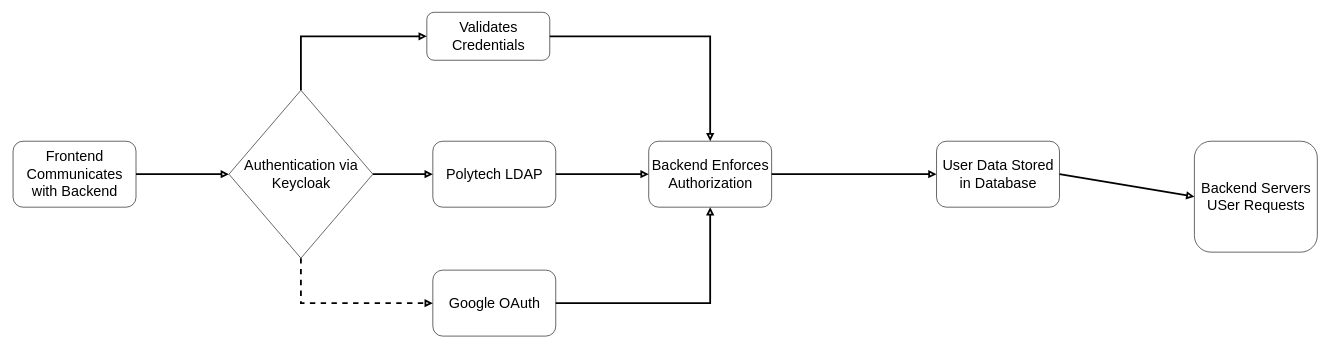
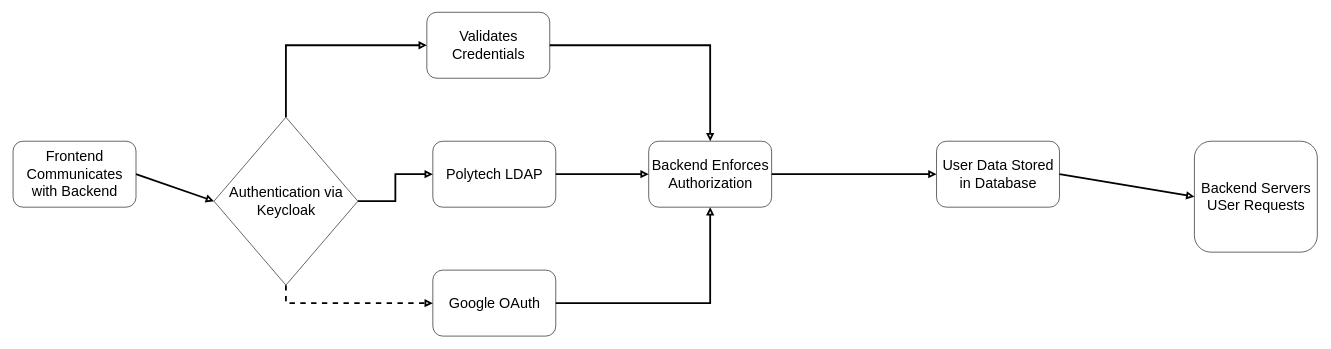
  <mxCell id="0" />
  <mxCell id="1" parent="0" />
  <mxCell id="2" value="&lt;font style=&quot;font-size: 24px;&quot;&gt;Frontend Communicates with Backend&lt;/font&gt;" style="rounded=1;whiteSpace=wrap;html=1;" vertex="1" parent="1"><mxGeometry x="20.5" y="235" width="205" height="110" as="geometry" /></mxCell>
  <mxCell id="3" value="&lt;font style=&quot;font-size: 24px;&quot;&gt;Backend Enforces Authorization&lt;/font&gt;" style="rounded=1;whiteSpace=wrap;html=1;" vertex="1" parent="1"><mxGeometry x="1080.5" y="235" width="205" height="110" as="geometry" /></mxCell>
  <mxCell id="4" value="&lt;font style=&quot;font-size: 24px;&quot;&gt;User Data Stored in Database&lt;/font&gt;" style="rounded=1;whiteSpace=wrap;html=1;" vertex="1" parent="1"><mxGeometry x="1560.5" y="235" width="205" height="110" as="geometry" /></mxCell>
  <mxCell id="5" value="" style="endArrow=block;html=1;rounded=0;exitX=1;exitY=0.5;exitDx=0;exitDy=0;entryX=0;entryY=0.5;entryDx=0;entryDy=0;endFill=0;strokeWidth=3;" edge="1" parent="1" source="3" target="4"><mxGeometry width="50" height="50" relative="1" as="geometry"><mxPoint x="1340.5" y="288" as="sourcePoint" /><mxPoint x="1485.5" y="288" as="targetPoint" /></mxGeometry></mxCell>
  <mxCell id="6" value="&lt;font style=&quot;font-size: 24px;&quot;&gt;Backend Servers USer Requests&lt;/font&gt;" style="rounded=1;whiteSpace=wrap;html=1;" vertex="1" parent="1"><mxGeometry x="1990.5" y="235" width="205" height="185" as="geometry" /></mxCell>
  <mxCell id="7" value="" style="endArrow=block;html=1;rounded=0;exitX=1;exitY=0.5;exitDx=0;exitDy=0;entryX=0;entryY=0.5;entryDx=0;entryDy=0;endFill=0;strokeWidth=3;" edge="1" parent="1" source="4" target="6"><mxGeometry width="50" height="50" relative="1" as="geometry"><mxPoint x="1810.5" y="289" as="sourcePoint" /><mxPoint x="2085.5" y="289" as="targetPoint" /></mxGeometry></mxCell>
- <mxCell id="8" value="&lt;font style=&quot;font-size: 24px;&quot;&gt;Authentication via Keycloak&lt;/font&gt;" style="rhombus;whiteSpace=wrap;html=1;" vertex="1" parent="1"><mxGeometry x="380.5" y="150" width="240" height="280" as="geometry" /></mxCell>
+ <mxCell id="8" value="&lt;font style=&quot;font-size: 24px;&quot;&gt;Authentication via Keycloak&lt;/font&gt;" style="rhombus;whiteSpace=wrap;html=1;" vertex="1" parent="1"><mxGeometry x="355.5" y="195" width="240" height="280" as="geometry" /></mxCell>
  <mxCell id="9" value="&lt;span style=&quot;font-size: 24px;&quot;&gt;Polytech LDAP&lt;/span&gt;" style="rounded=1;whiteSpace=wrap;html=1;" vertex="1" parent="1"><mxGeometry x="720.5" y="235" width="205" height="110" as="geometry" /></mxCell>
- <mxCell id="10" value="&lt;font style=&quot;font-size: 24px;&quot;&gt;Validates Credentials&lt;/font&gt;" style="rounded=1;whiteSpace=wrap;html=1;" vertex="1" parent="1"><mxGeometry x="710.5" y="20" width="205" height="80" as="geometry" /></mxCell>
+ <mxCell id="10" value="&lt;font style=&quot;font-size: 24px;&quot;&gt;Validates Credentials&lt;/font&gt;" style="rounded=1;whiteSpace=wrap;html=1;" vertex="1" parent="1"><mxGeometry x="710.5" y="20" width="205" height="110" as="geometry" /></mxCell>
  <mxCell id="11" value="&lt;font style=&quot;font-size: 24px;&quot;&gt;Google OAuth&lt;/font&gt;" style="rounded=1;whiteSpace=wrap;html=1;" vertex="1" parent="1"><mxGeometry x="720.5" y="450" width="205" height="110" as="geometry" /></mxCell>
  <mxCell id="12" value="" style="endArrow=block;html=1;rounded=0;exitX=1;exitY=0.5;exitDx=0;exitDy=0;entryX=0;entryY=0.5;entryDx=0;entryDy=0;endFill=0;strokeWidth=3;" edge="1" parent="1" source="2" target="8"><mxGeometry width="50" height="50" relative="1" as="geometry"><mxPoint x="255.5" y="380" as="sourcePoint" /><mxPoint x="480.5" y="380" as="targetPoint" /></mxGeometry></mxCell>
  <mxCell id="13" value="" style="endArrow=block;html=1;rounded=0;exitX=0.5;exitY=0;exitDx=0;exitDy=0;entryX=0;entryY=0.5;entryDx=0;entryDy=0;endFill=0;strokeWidth=3;edgeStyle=orthogonalEdgeStyle;" edge="1" parent="1" source="8" target="10"><mxGeometry width="50" height="50" relative="1" as="geometry"><mxPoint x="235.5" y="300" as="sourcePoint" /><mxPoint x="390.5" y="300" as="targetPoint" /></mxGeometry></mxCell>
  <mxCell id="14" value="" style="endArrow=block;html=1;rounded=0;exitX=1;exitY=0.5;exitDx=0;exitDy=0;entryX=0;entryY=0.5;entryDx=0;entryDy=0;endFill=0;strokeWidth=3;edgeStyle=orthogonalEdgeStyle;" edge="1" parent="1" source="8" target="9"><mxGeometry width="50" height="50" relative="1" as="geometry"><mxPoint x="510.5" y="160" as="sourcePoint" /><mxPoint x="730.5" y="-195" as="targetPoint" /></mxGeometry></mxCell>
  <mxCell id="15" value="" style="endArrow=block;html=1;rounded=0;exitX=0.5;exitY=1;exitDx=0;exitDy=0;entryX=0;entryY=0.5;entryDx=0;entryDy=0;endFill=0;strokeWidth=3;edgeStyle=orthogonalEdgeStyle;dashed=1;" edge="1" parent="1" source="8" target="11"><mxGeometry width="50" height="50" relative="1" as="geometry"><mxPoint x="630.5" y="300" as="sourcePoint" /><mxPoint x="730.5" y="300" as="targetPoint" /></mxGeometry></mxCell>
  <mxCell id="16" value="" style="endArrow=block;html=1;rounded=0;exitX=1;exitY=0.5;exitDx=0;exitDy=0;entryX=0.5;entryY=1;entryDx=0;entryDy=0;endFill=0;strokeWidth=3;edgeStyle=orthogonalEdgeStyle;" edge="1" parent="1" source="11" target="3"><mxGeometry width="50" height="50" relative="1" as="geometry"><mxPoint x="510.5" y="440" as="sourcePoint" /><mxPoint x="720.5" y="685" as="targetPoint" /></mxGeometry></mxCell>
  <mxCell id="17" value="" style="endArrow=block;html=1;rounded=0;exitX=1;exitY=0.5;exitDx=0;exitDy=0;entryX=0;entryY=0.5;entryDx=0;entryDy=0;endFill=0;strokeWidth=3;edgeStyle=orthogonalEdgeStyle;" edge="1" parent="1" source="9" target="3"><mxGeometry width="50" height="50" relative="1" as="geometry"><mxPoint x="925.5" y="685" as="sourcePoint" /><mxPoint x="1193.5" y="355" as="targetPoint" /></mxGeometry></mxCell>
  <mxCell id="18" value="" style="endArrow=block;html=1;rounded=0;exitX=1;exitY=0.5;exitDx=0;exitDy=0;entryX=0.5;entryY=0;entryDx=0;entryDy=0;endFill=0;strokeWidth=3;edgeStyle=orthogonalEdgeStyle;" edge="1" parent="1" source="10" target="3"><mxGeometry width="50" height="50" relative="1" as="geometry"><mxPoint x="935.5" y="300" as="sourcePoint" /><mxPoint x="1090.5" y="300" as="targetPoint" /></mxGeometry></mxCell>
